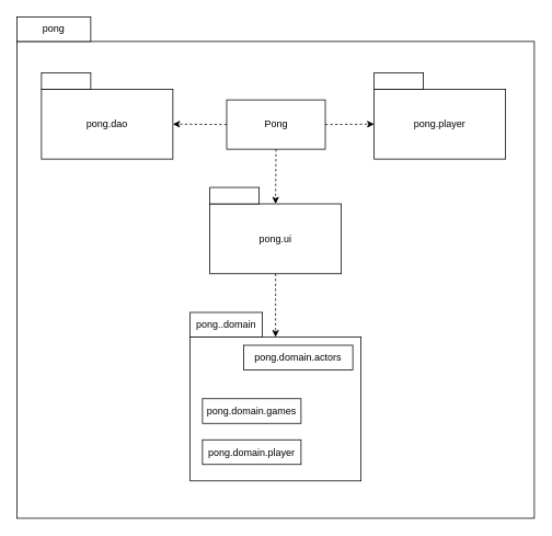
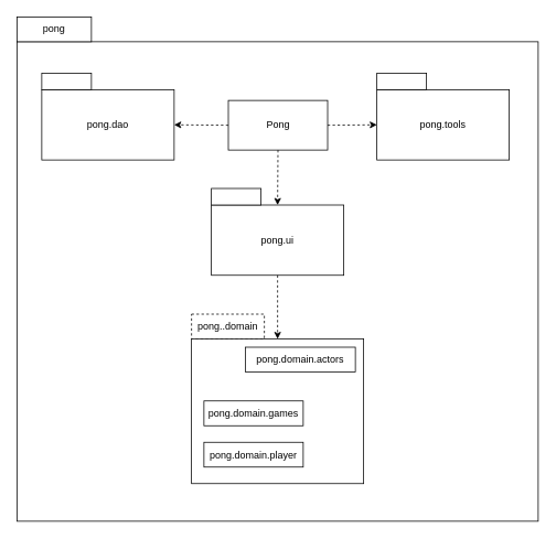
  <mxCell id="0" />
  <mxCell id="1" parent="0" />
  <mxCell id="2" value="" style="rounded=0;whiteSpace=wrap;html=1;" vertex="1" parent="1"><mxGeometry x="20" y="50" width="630" height="580" as="geometry" /></mxCell>
  <mxCell id="3" value="Pong" style="rounded=0;whiteSpace=wrap;html=1;" vertex="1" parent="1"><mxGeometry x="275.5" y="121" width="120" height="60" as="geometry" /></mxCell>
  <mxCell id="4" value="pong" style="rounded=0;whiteSpace=wrap;html=1;" vertex="1" parent="1"><mxGeometry x="20" y="20" width="90" height="30" as="geometry" /></mxCell>
- <mxCell id="5" value="pong..domain" style="rounded=0;whiteSpace=wrap;html=1;" vertex="1" parent="1"><mxGeometry x="231" y="379.5" width="88" height="30" as="geometry" /></mxCell>
+ <mxCell id="5" value="pong..domain" style="rounded=0;whiteSpace=wrap;html=1;dashed=1;" vertex="1" parent="1"><mxGeometry x="231" y="379.5" width="88" height="30" as="geometry" /></mxCell>
  <mxCell id="6" value="" style="rounded=0;whiteSpace=wrap;html=1;" vertex="1" parent="1"><mxGeometry x="231" y="409.5" width="208" height="175" as="geometry" /></mxCell>
  <mxCell id="7" value="pong.domain.actors" style="rounded=0;whiteSpace=wrap;html=1;" vertex="1" parent="1"><mxGeometry x="296" y="419.5" width="133" height="30" as="geometry" /></mxCell>
  <mxCell id="8" value="pong.domain.games" style="rounded=0;whiteSpace=wrap;html=1;" vertex="1" parent="1"><mxGeometry x="246" y="484.5" width="120" height="30" as="geometry" /></mxCell>
  <mxCell id="9" value="pong.domain.player" style="rounded=0;whiteSpace=wrap;html=1;" vertex="1" parent="1"><mxGeometry x="246" y="534.5" width="120" height="30" as="geometry" /></mxCell>
  <mxCell id="10" value="pong.ui" style="rounded=0;whiteSpace=wrap;html=1;" vertex="1" parent="1"><mxGeometry x="255" y="247.5" width="160" height="85" as="geometry" /></mxCell>
  <mxCell id="11" value="" style="rounded=0;whiteSpace=wrap;html=1;" vertex="1" parent="1"><mxGeometry x="255" y="227.5" width="60" height="20" as="geometry" /></mxCell>
  <mxCell id="12" value="pong.dao" style="rounded=0;whiteSpace=wrap;html=1;" vertex="1" parent="1"><mxGeometry x="50" y="108" width="160" height="85" as="geometry" /></mxCell>
  <mxCell id="13" value="" style="rounded=0;whiteSpace=wrap;html=1;" vertex="1" parent="1"><mxGeometry x="50" y="88" width="60" height="20" as="geometry" /></mxCell>
- <mxCell id="14" value="pong.player" style="rounded=0;whiteSpace=wrap;html=1;" vertex="1" parent="1"><mxGeometry x="455" y="108" width="160" height="85" as="geometry" /></mxCell>
+ <mxCell id="14" value="pong.tools" style="rounded=0;whiteSpace=wrap;html=1;" vertex="1" parent="1"><mxGeometry x="455" y="108" width="160" height="85" as="geometry" /></mxCell>
  <mxCell id="15" value="" style="rounded=0;whiteSpace=wrap;html=1;" vertex="1" parent="1"><mxGeometry x="455" y="88" width="60" height="20" as="geometry" /></mxCell>
  <mxCell id="16" value="" style="endArrow=classic;html=1;dashed=1;entryX=0.5;entryY=0;entryDx=0;entryDy=0;exitX=0.5;exitY=1;exitDx=0;exitDy=0;" edge="1" parent="1" source="3" target="10"><mxGeometry width="50" height="50" relative="1" as="geometry"><mxPoint x="20" y="700" as="sourcePoint" /><mxPoint x="170" y="720" as="targetPoint" /></mxGeometry></mxCell>
  <mxCell id="17" value="" style="endArrow=classic;html=1;dashed=1;entryX=0;entryY=0.5;entryDx=0;entryDy=0;exitX=1;exitY=0.5;exitDx=0;exitDy=0;" edge="1" parent="1" source="3" target="14"><mxGeometry width="50" height="50" relative="1" as="geometry"><mxPoint x="346" y="190" as="sourcePoint" /><mxPoint x="346" y="258" as="targetPoint" /></mxGeometry></mxCell>
  <mxCell id="18" value="" style="endArrow=classic;html=1;dashed=1;entryX=1;entryY=0.5;entryDx=0;entryDy=0;exitX=0;exitY=0.5;exitDx=0;exitDy=0;" edge="1" parent="1" source="3" target="12"><mxGeometry width="50" height="50" relative="1" as="geometry"><mxPoint x="20" y="700" as="sourcePoint" /><mxPoint x="70" y="650" as="targetPoint" /></mxGeometry></mxCell>
  <mxCell id="19" value="" style="endArrow=classic;html=1;dashed=1;entryX=0.5;entryY=0;entryDx=0;entryDy=0;exitX=0.5;exitY=1;exitDx=0;exitDy=0;" edge="1" parent="1" source="10" target="6"><mxGeometry width="50" height="50" relative="1" as="geometry"><mxPoint x="20" y="700" as="sourcePoint" /><mxPoint x="70" y="650" as="targetPoint" /></mxGeometry></mxCell>
